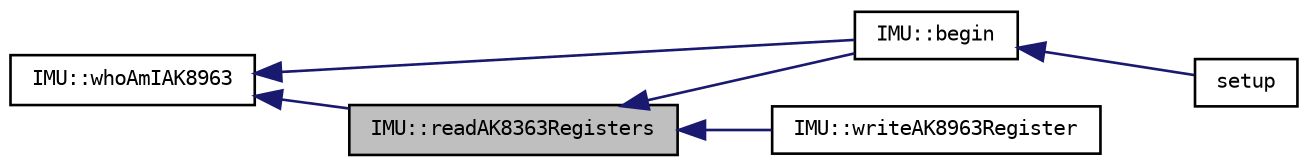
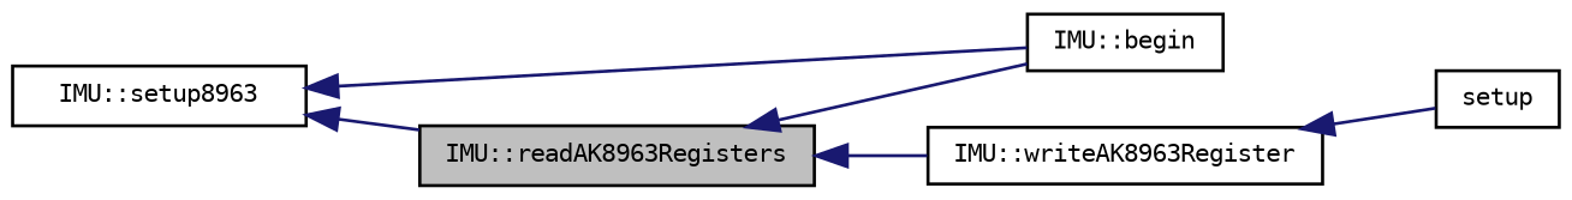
  digraph {
    rankdir=LR
    node [color=black fontname=DejaVuSansMono fontsize=8 shape=record]
    edge [color=midnightblue dir=back fontname=DejaVuSansMono fontsize=8 labelfontname=DejaVuSansMono labelfontsize=8 style=solid]
-   n1 [fillcolor=grey75 fontcolor=black height=0.2 label="IMU::readAK8363Registers" style=filled width=0.4]
+   n1 [fillcolor=grey75 fontcolor=black height=0.2 label="IMU::readAK8963Registers" style=filled width=0.4]
    n2 [height=0.2 label="IMU::begin" width=0.4]
    n3 [height=0.2 label="IMU::writeAK8963Register" width=0.4]
    n4 [height=0.2 label=setup width=0.4]
-   n5 [height=0.2 label="IMU::whoAmIAK8963" width=0.4]
+   n5 [height=0.2 label="IMU::setup8963" width=0.4]
    n1 -> n2
    n1 -> n3
-   n2 -> n4
+   n3 -> n4
    n5 -> n1
    n5 -> n2
  }
